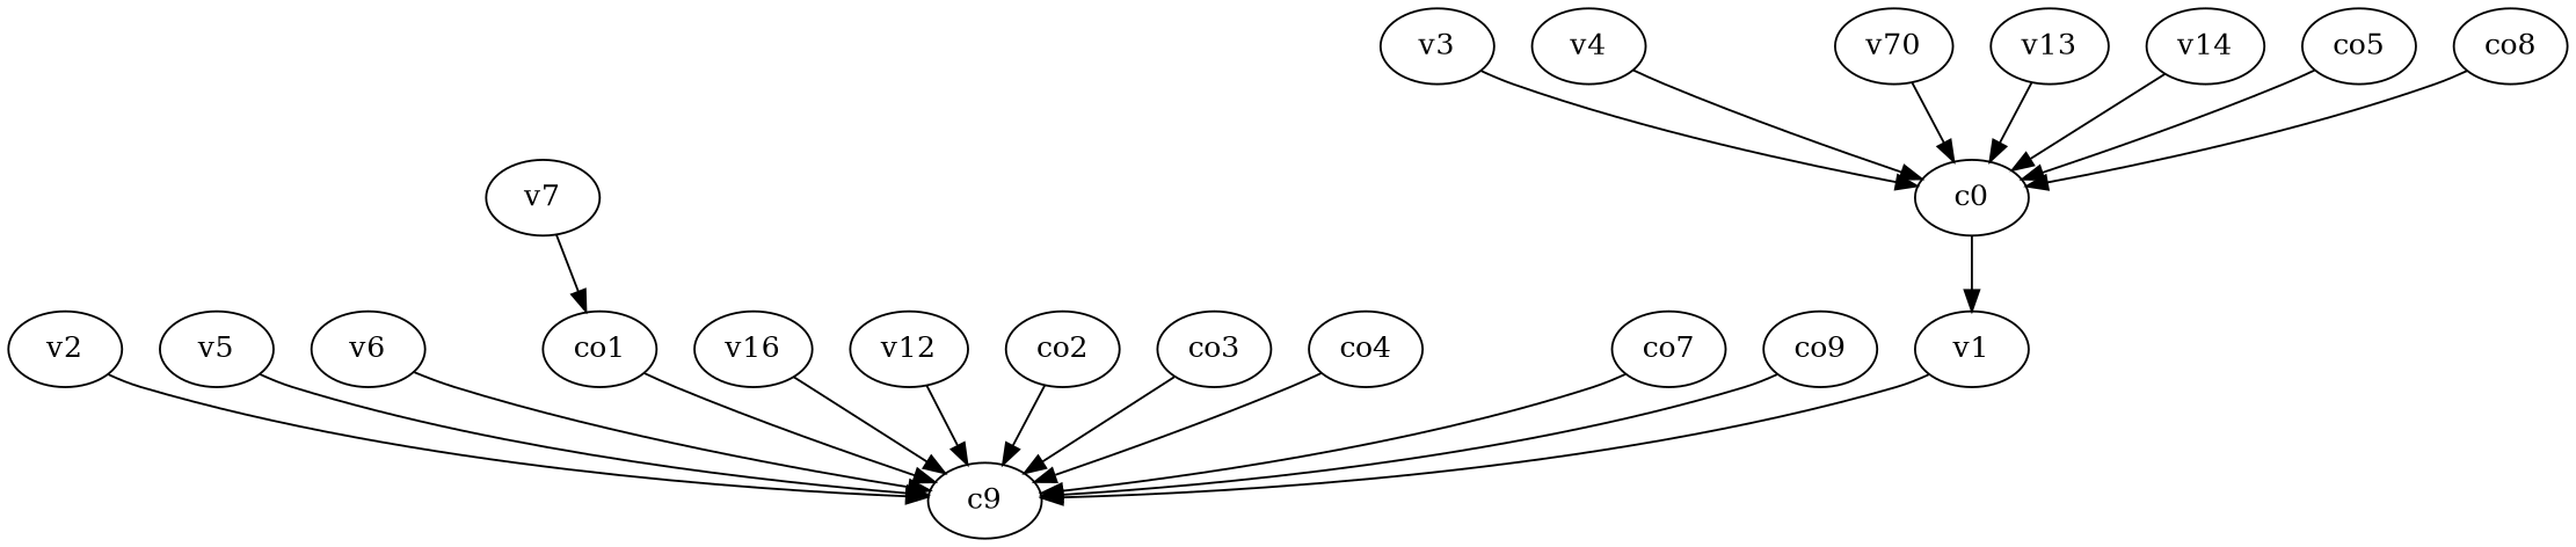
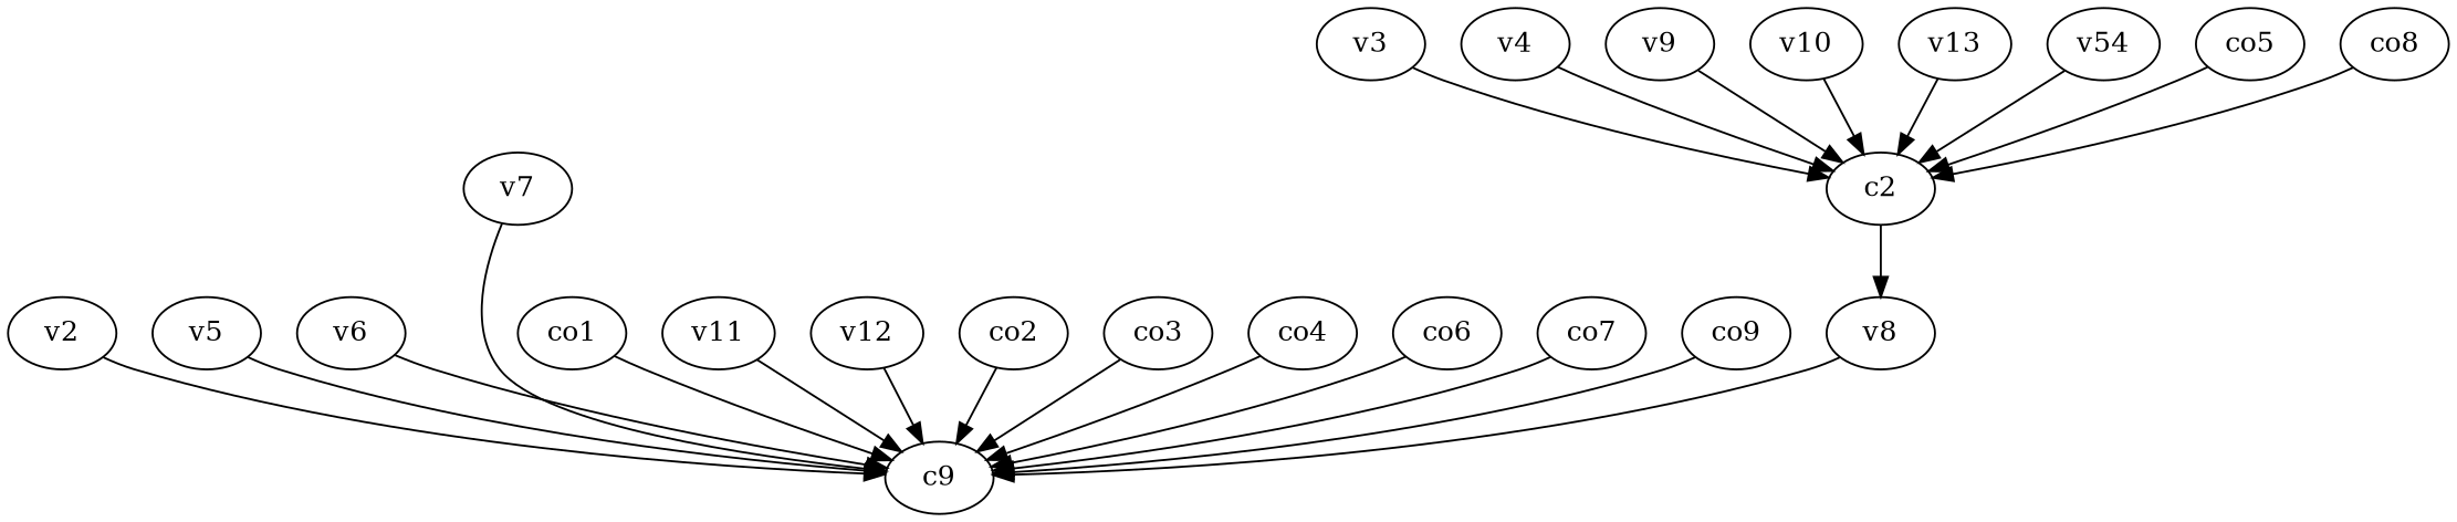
  strict digraph {
    edge [weight=1]
-   c2 [label=c0]
-   v1
+   c2
+   v1 [label=v8]
    n3 [label=c9]
    v2
    v3
    v4
    v5
    v6
    v7
-   v10 [label=v70]
-   v11 [label=v16]
+   v9
+   v10
+   v11
    v12
    v13
-   v14
+   v14 [label=v54]
    co1
    co2
    co3
    co4
    co5
+   co6
    co7
    co8
    co9
    c2 -> v1
    v1 -> n3
    v2 -> n3
    v3 -> c2
    v4 -> c2
    v5 -> n3
    v6 -> n3
-   v7 -> co1
+   v7 -> n3
+   v9 -> c2
    v10 -> c2
    v11 -> n3
    v12 -> n3
    v13 -> c2
    v14 -> c2
    co1 -> n3
    co2 -> n3
    co3 -> n3
    co4 -> n3
    co5 -> c2
+   co6 -> n3
    co7 -> n3
    co8 -> c2
    co9 -> n3
  }
